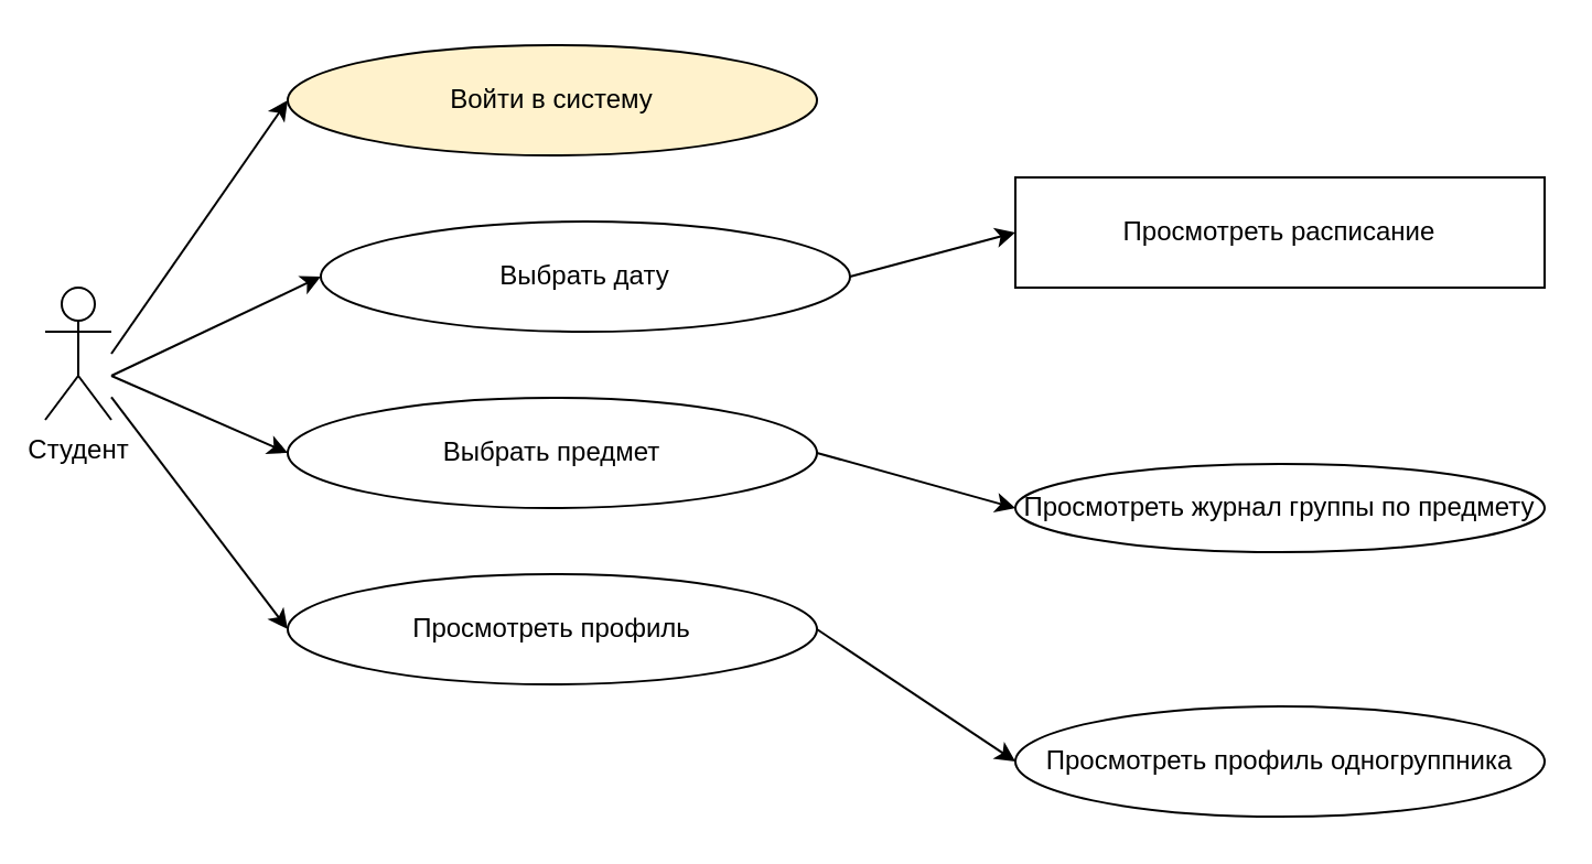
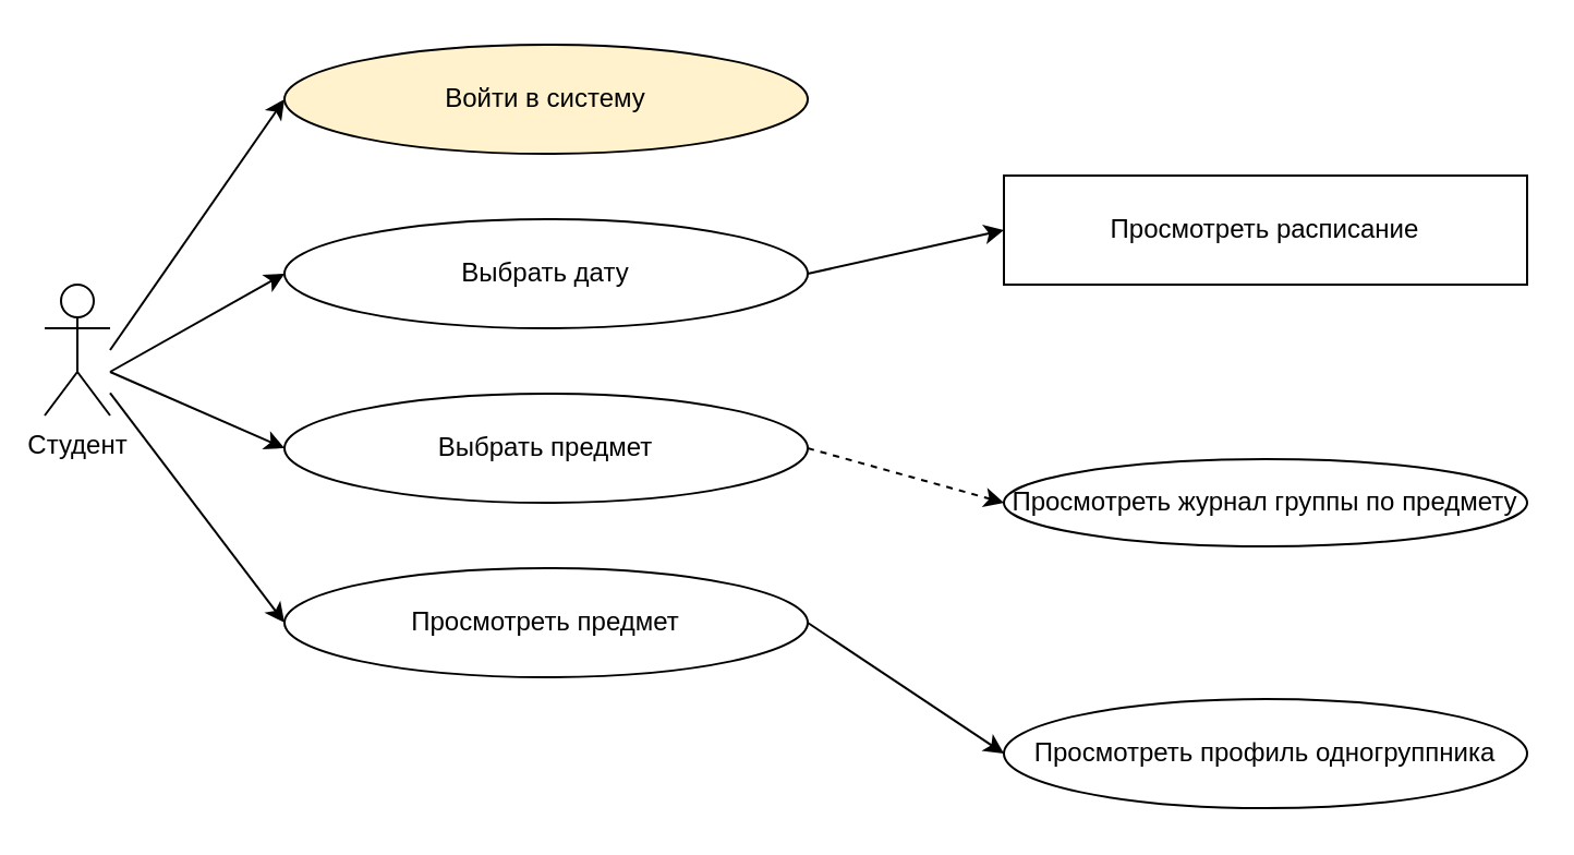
  <mxCell id="0" />
  <mxCell id="1" parent="0" />
  <mxCell id="2" value="Студент" style="shape=umlActor;verticalLabelPosition=bottom;labelBackgroundColor=#ffffff;verticalAlign=top;html=1;outlineConnect=0;" vertex="1" parent="1"><mxGeometry x="20" y="130" width="30" height="60" as="geometry" /></mxCell>
  <mxCell id="3" value="Войти в систему" style="ellipse;whiteSpace=wrap;html=1;fillColor=#fff2cc;" vertex="1" parent="1"><mxGeometry x="130" y="20" width="240" height="50" as="geometry" /></mxCell>
  <mxCell id="4" value="Просмотреть расписание" style="whiteSpace=wrap;html=1;rounded=0;" vertex="1" parent="1"><mxGeometry x="460" y="80" width="240" height="50" as="geometry" /></mxCell>
  <mxCell id="5" value="Выбрать предмет" style="ellipse;whiteSpace=wrap;html=1;" vertex="1" parent="1"><mxGeometry x="130" y="180" width="240" height="50" as="geometry" /></mxCell>
- <mxCell id="6" value="Просмотреть профиль" style="ellipse;whiteSpace=wrap;html=1;" vertex="1" parent="1"><mxGeometry x="130" y="260" width="240" height="50" as="geometry" /></mxCell>
+ <mxCell id="6" value="Просмотреть предмет" style="ellipse;whiteSpace=wrap;html=1;" vertex="1" parent="1"><mxGeometry x="130" y="260" width="240" height="50" as="geometry" /></mxCell>
  <mxCell id="7" value="Просмотреть журнал группы по предмету" style="ellipse;whiteSpace=wrap;html=1;" vertex="1" parent="1"><mxGeometry x="460" y="210" width="240" height="40" as="geometry" /></mxCell>
  <mxCell id="8" value="Просмотреть профиль одногруппника" style="ellipse;whiteSpace=wrap;html=1;" vertex="1" parent="1"><mxGeometry x="460" y="320" width="240" height="50" as="geometry" /></mxCell>
- <mxCell id="9" value="Выбрать дату" style="ellipse;whiteSpace=wrap;html=1;" vertex="1" parent="1"><mxGeometry x="145" y="100" width="240" height="50" as="geometry" /></mxCell>
+ <mxCell id="9" value="Выбрать дату" style="ellipse;whiteSpace=wrap;html=1;" vertex="1" parent="1"><mxGeometry x="130" y="100" width="240" height="50" as="geometry" /></mxCell>
  <mxCell id="10" value="" style="endArrow=classic;html=1;entryX=0;entryY=0.5;entryDx=0;entryDy=0;" edge="1" parent="1" target="3"><mxGeometry width="50" height="50" relative="1" as="geometry"><mxPoint x="50" y="160" as="sourcePoint" /><mxPoint x="110" y="80" as="targetPoint" /></mxGeometry></mxCell>
  <mxCell id="11" value="" style="endArrow=classic;html=1;entryX=0;entryY=0.5;entryDx=0;entryDy=0;" edge="1" parent="1" target="9"><mxGeometry width="50" height="50" relative="1" as="geometry"><mxPoint x="50" y="170" as="sourcePoint" /><mxPoint x="120" y="150" as="targetPoint" /></mxGeometry></mxCell>
  <mxCell id="12" value="" style="endArrow=classic;html=1;entryX=0;entryY=0.5;entryDx=0;entryDy=0;" edge="1" parent="1" target="5"><mxGeometry width="50" height="50" relative="1" as="geometry"><mxPoint x="50" y="170" as="sourcePoint" /><mxPoint x="184.854" y="82.616" as="targetPoint" /></mxGeometry></mxCell>
  <mxCell id="13" value="" style="endArrow=classic;html=1;entryX=0;entryY=0.5;entryDx=0;entryDy=0;" edge="1" parent="1" source="2" target="6"><mxGeometry width="50" height="50" relative="1" as="geometry"><mxPoint x="80" y="178.751" as="sourcePoint" /><mxPoint x="194.854" y="92.616" as="targetPoint" /></mxGeometry></mxCell>
  <mxCell id="14" value="" style="endArrow=classic;html=1;entryX=0;entryY=0.5;entryDx=0;entryDy=0;exitX=1;exitY=0.5;exitDx=0;exitDy=0;" edge="1" parent="1" source="9" target="4"><mxGeometry width="50" height="50" relative="1" as="geometry"><mxPoint x="370" y="115" as="sourcePoint" /><mxPoint x="450" y="70" as="targetPoint" /></mxGeometry></mxCell>
- <mxCell id="15" value="" style="endArrow=classic;html=1;entryX=0;entryY=0.5;entryDx=0;entryDy=0;exitX=1;exitY=0.5;exitDx=0;exitDy=0;" edge="1" parent="1" source="5" target="7"><mxGeometry width="50" height="50" relative="1" as="geometry"><mxPoint x="380" y="135" as="sourcePoint" /><mxPoint x="470" y="115" as="targetPoint" /></mxGeometry></mxCell>
+ <mxCell id="15" value="" style="endArrow=classic;html=1;entryX=0;entryY=0.5;entryDx=0;entryDy=0;exitX=1;exitY=0.5;exitDx=0;exitDy=0;dashed=1;" edge="1" parent="1" source="5" target="7"><mxGeometry width="50" height="50" relative="1" as="geometry"><mxPoint x="380" y="135" as="sourcePoint" /><mxPoint x="470" y="115" as="targetPoint" /></mxGeometry></mxCell>
  <mxCell id="16" value="" style="endArrow=classic;html=1;entryX=0;entryY=0.5;entryDx=0;entryDy=0;exitX=1;exitY=0.5;exitDx=0;exitDy=0;" edge="1" parent="1" source="6" target="8"><mxGeometry width="50" height="50" relative="1" as="geometry"><mxPoint x="380" y="215" as="sourcePoint" /><mxPoint x="470" y="245" as="targetPoint" /></mxGeometry></mxCell>
